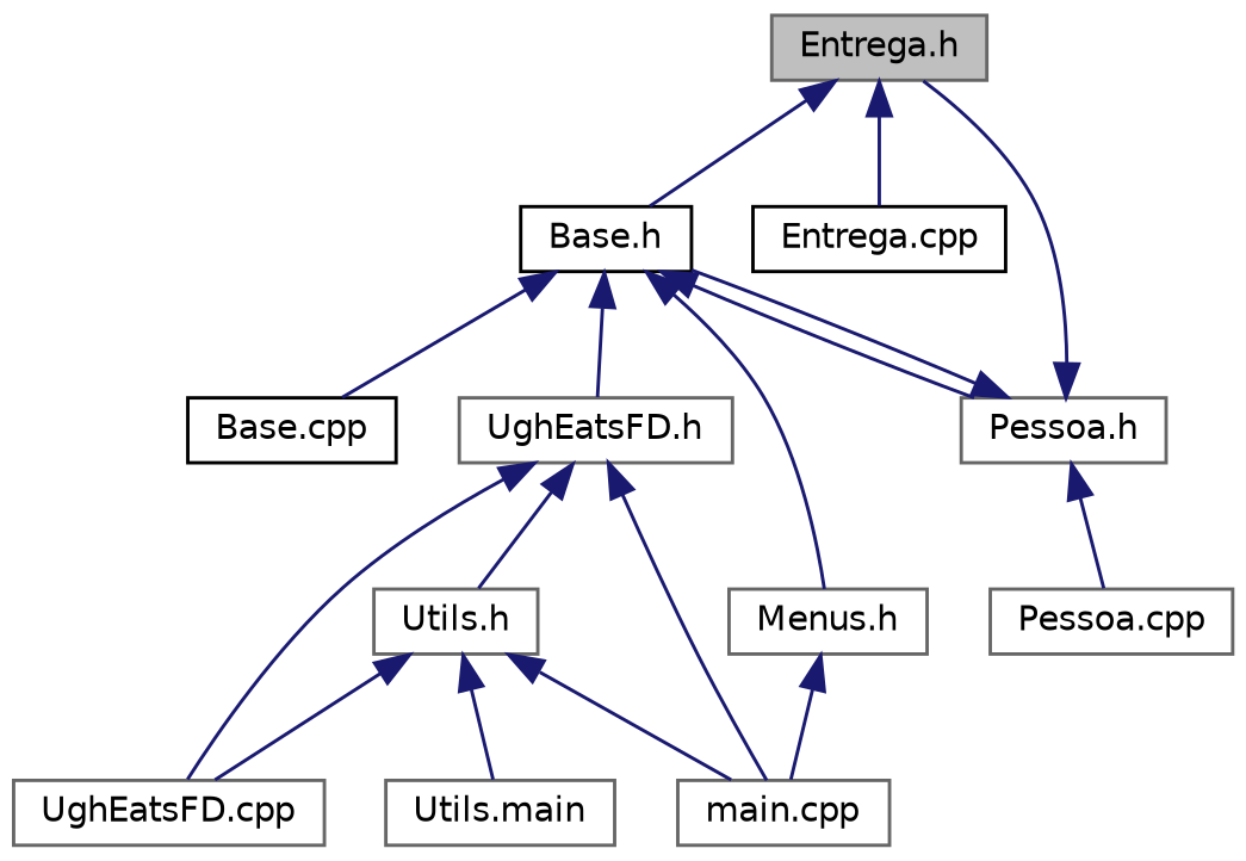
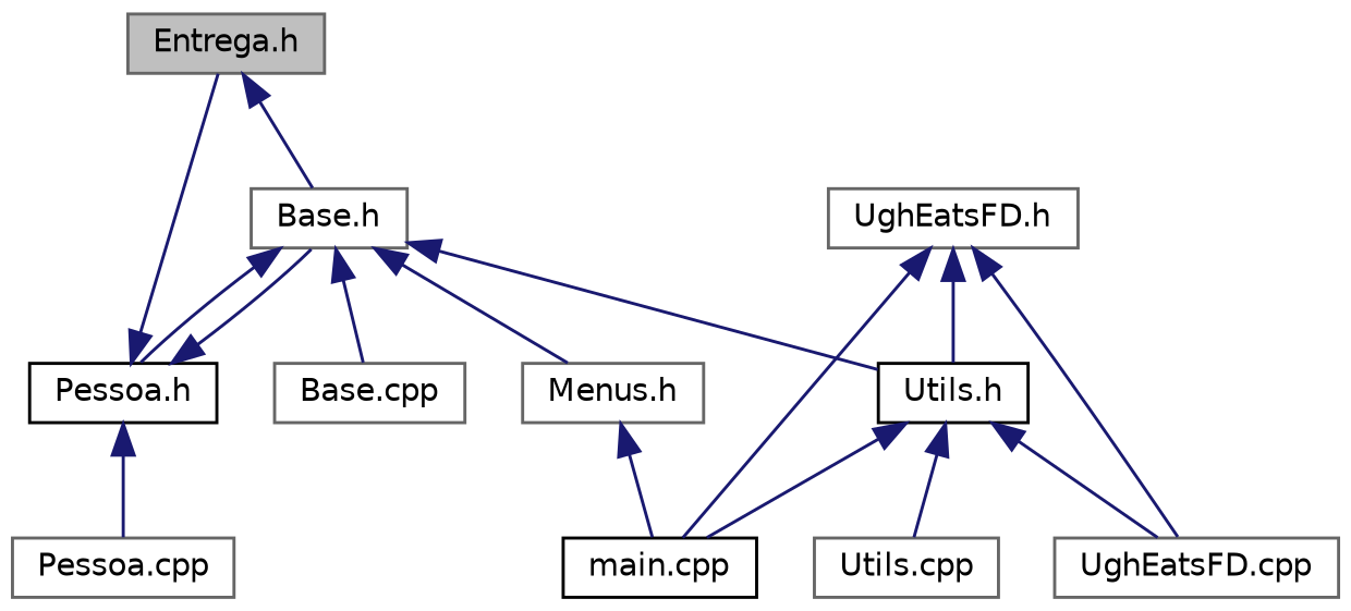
  digraph {
    node [color=gray40 fillcolor=white fontname=Helvetica fontsize=10 shape=record style=filled]
    edge [color=midnightblue dir=back fontname=Helvetica fontsize=10 labelfontname=Helvetica labelfontsize=10 style=solid]
    n1 [fillcolor=grey75 fontcolor=black height=0.2 label="Entrega.h" width=0.4]
-   n2 [color=black height=0.2 label="Base.h" width=0.4]
-   n3 [color=black height=0.2 label="Entrega.cpp" width=0.4]
-   n4 [color=black height=0.2 label="Base.cpp" width=0.4]
-   n5 [height=0.2 label="Pessoa.h" width=0.4]
+   n2 [height=0.2 label="Base.h" width=0.4]
+   n4 [height=0.2 label="Base.cpp" width=0.4]
+   n5 [color=black height=0.2 label="Pessoa.h" width=0.4]
    n6 [height=0.2 label="UghEatsFD.h" width=0.4]
    n7 [height=0.2 label="Menus.h" width=0.4]
    n8 [height=0.2 label="Pessoa.cpp" width=0.4]
-   n9 [height=0.2 label="main.cpp" width=0.4]
-   n10 [height=0.2 label="Utils.h" width=0.4]
+   n9 [color=black height=0.2 label="main.cpp" width=0.4]
+   n10 [color=black height=0.2 label="Utils.h" width=0.4]
    n11 [height=0.2 label="UghEatsFD.cpp" width=0.4]
-   n12 [height=0.2 label="Utils.main" width=0.4]
+   n12 [height=0.2 label="Utils.cpp" width=0.4]
    n1 -> n2
-   n1 -> n3
    n2 -> n4
    n2 -> n5
-   n2 -> n6
+   n2 -> n10
    n2 -> n7
    n5 -> n1
    n5 -> n2
    n5 -> n8
    n6 -> n9
    n6 -> n10
    n6 -> n11
    n7 -> n9
    n10 -> n9
    n10 -> n11
    n10 -> n12
  }
